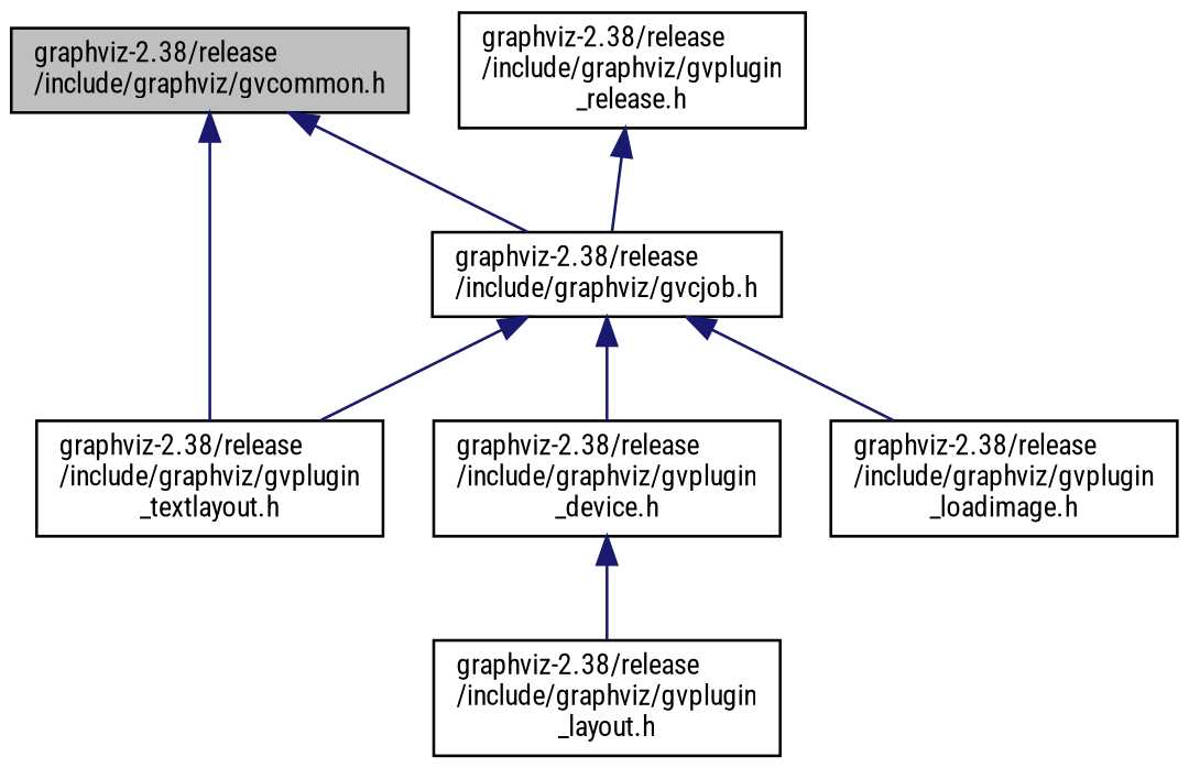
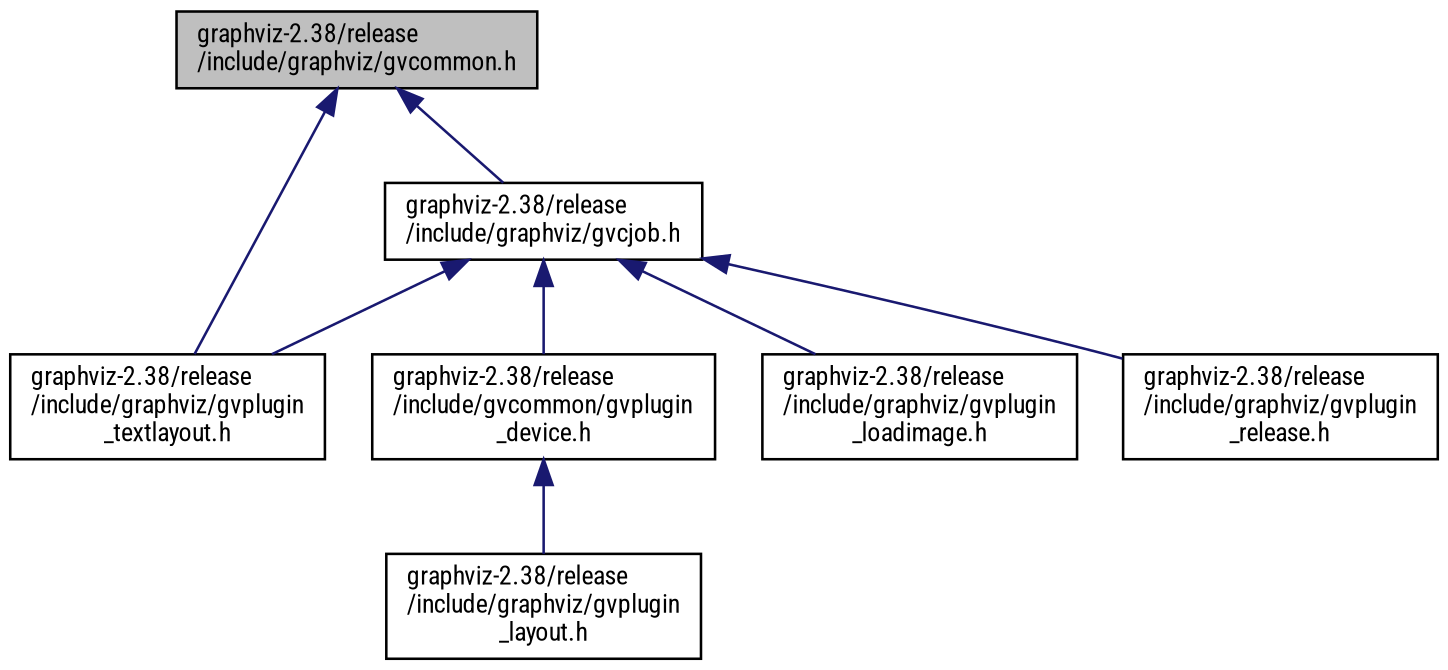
  digraph {
    fontname="Roboto Condensed"
    node [color=black fontname="Roboto Condensed" fontsize=10 shape=record]
    edge [color=midnightblue dir=back fontname="Roboto Condensed" fontsize=10 labelfontname=Helvetica labelfontsize=10 style=solid]
    n1 [fillcolor=grey75 fontcolor=black height=0.2 label="graphviz-2.38/release\l/include/graphviz/gvcommon.h" style=filled width=0.4]
    n2 [height=0.2 label="graphviz-2.38/release\l/include/graphviz/gvcjob.h" width=0.4]
    n3 [height=0.2 label="graphviz-2.38/release\l/include/graphviz/gvplugin\l_textlayout.h" width=0.4]
-   n4 [height=0.2 label="graphviz-2.38/release\l/include/graphviz/gvplugin\l_device.h" width=0.4]
+   n4 [height=0.2 label="graphviz-2.38/release\l/include/gvcommon/gvplugin\l_device.h" width=0.4]
    n5 [height=0.2 label="graphviz-2.38/release\l/include/graphviz/gvplugin\l_loadimage.h" width=0.4]
    n6 [height=0.2 label="graphviz-2.38/release\l/include/graphviz/gvplugin\l_release.h" width=0.4]
    n7 [height=0.2 label="graphviz-2.38/release\l/include/graphviz/gvplugin\l_layout.h" width=0.4]
    n1 -> n2
    n1 -> n3
    n2 -> n3
    n2 -> n4
    n2 -> n5
-   n6 -> n2
+   n2 -> n6
    n4 -> n7
  }
